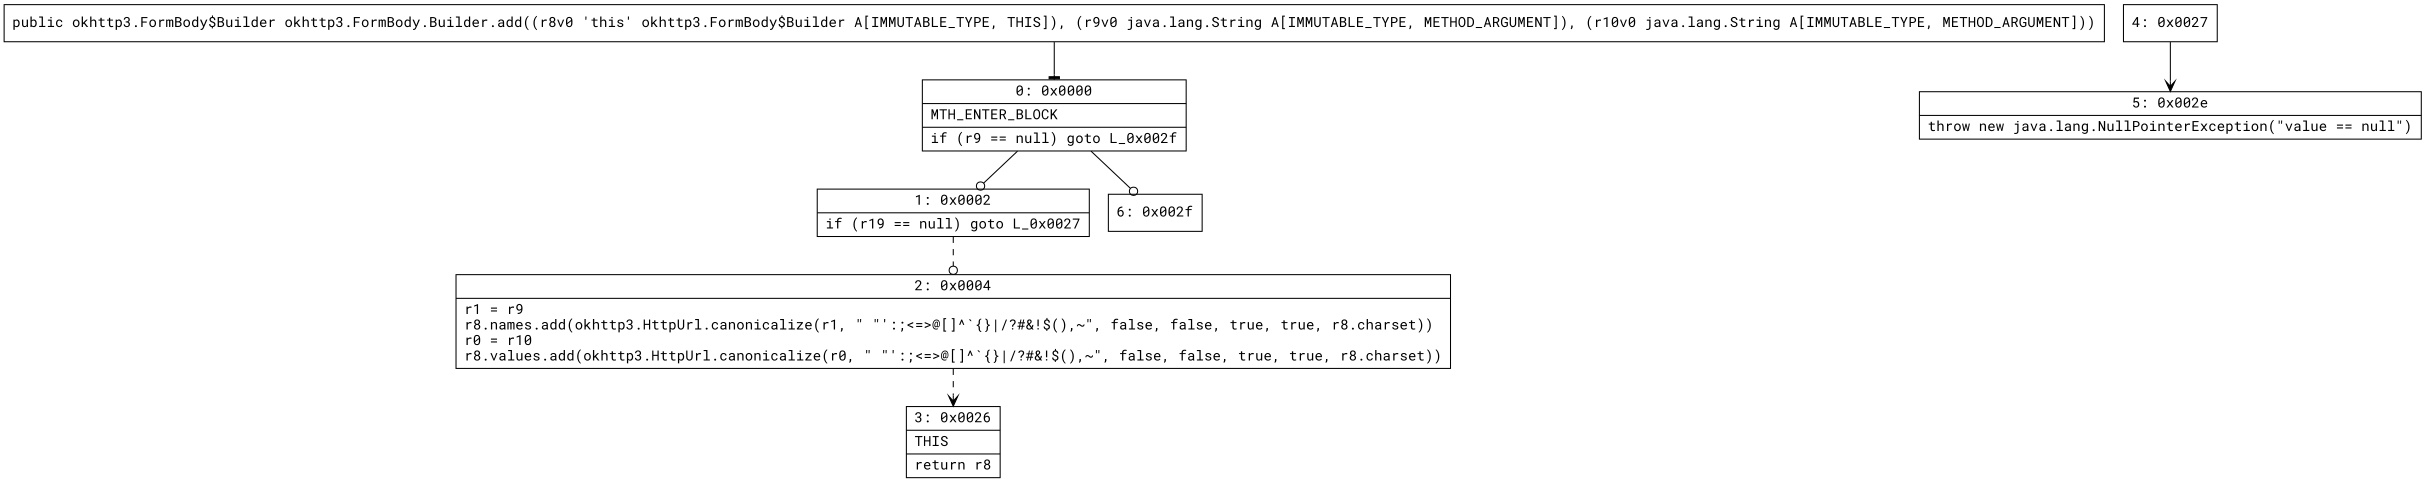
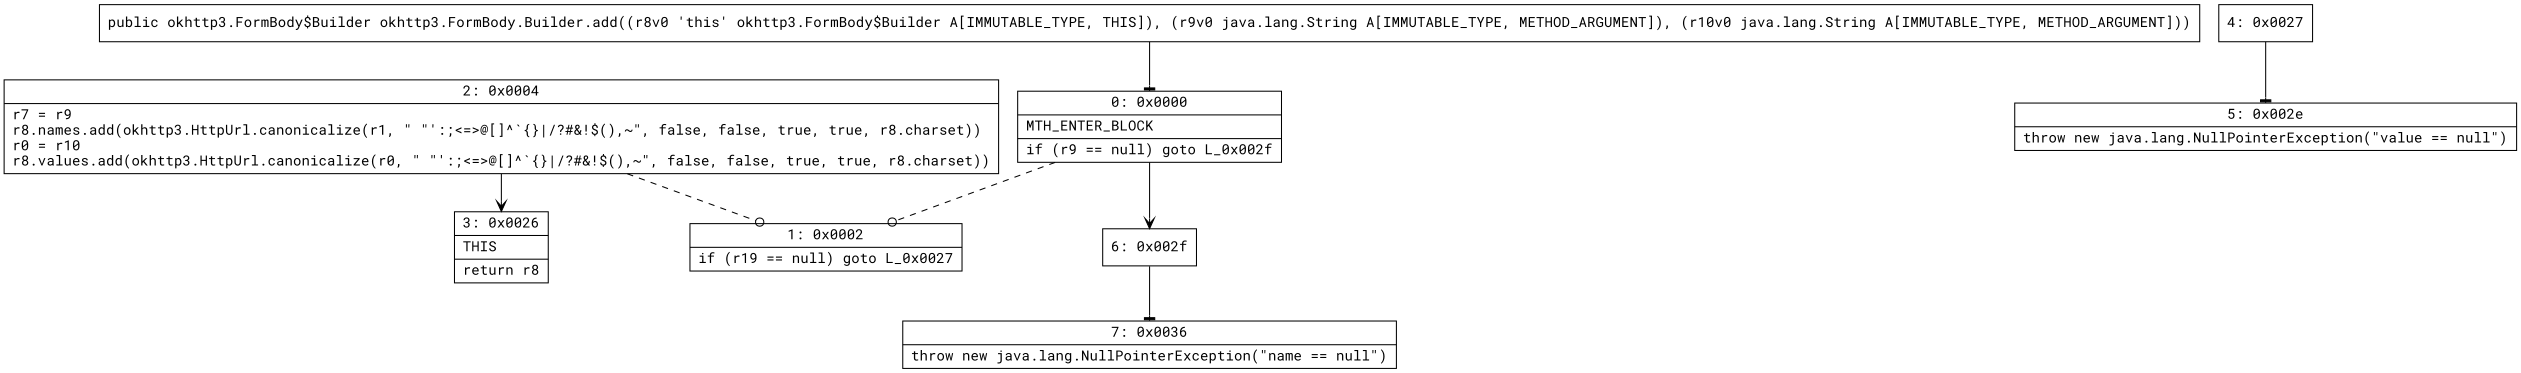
  digraph {
    fontname="Roboto Mono"
    node [fontname="Roboto Mono" shape=record]
    edge [arrowhead=vee fontname="Roboto Mono"]
    n1 [label="{0\:\ 0x0000|MTH_ENTER_BLOCK\l|if (r9 == null) goto L_0x002f\l}"]
    n2 [label="{1\:\ 0x0002|if (r19 == null) goto L_0x0027\l}"]
    n3 [label="{6\:\ 0x002f}"]
-   n4 [label="{2\:\ 0x0004|r1 = r9\lr8.names.add(okhttp3.HttpUrl.canonicalize(r1, \" \"':;\<=\>@[]^`\{\}\|\/?#&!$(),~\", false, false, true, true, r8.charset))\lr0 = r10\lr8.values.add(okhttp3.HttpUrl.canonicalize(r0, \" \"':;\<=\>@[]^`\{\}\|\/?#&!$(),~\", false, false, true, true, r8.charset))\l}"]
+   n4 [label="{2\:\ 0x0004|r7 = r9\lr8.names.add(okhttp3.HttpUrl.canonicalize(r1, \" \"':;\<=\>@[]^`\{\}\|\/?#&!$(),~\", false, false, true, true, r8.charset))\lr0 = r10\lr8.values.add(okhttp3.HttpUrl.canonicalize(r0, \" \"':;\<=\>@[]^`\{\}\|\/?#&!$(),~\", false, false, true, true, r8.charset))\l}"]
+   n5 [label="{7\:\ 0x0036|throw new java.lang.NullPointerException(\"name == null\")\l}"]
    n6 [label="{3\:\ 0x0026|THIS\l|return r8\l}"]
    n7 [label="{4\:\ 0x0027}"]
    n8 [label="{5\:\ 0x002e|throw new java.lang.NullPointerException(\"value == null\")\l}"]
    n9 [label="{public okhttp3.FormBody$Builder okhttp3.FormBody.Builder.add((r8v0 'this' okhttp3.FormBody$Builder A[IMMUTABLE_TYPE, THIS]), (r9v0 java.lang.String A[IMMUTABLE_TYPE, METHOD_ARGUMENT]), (r10v0 java.lang.String A[IMMUTABLE_TYPE, METHOD_ARGUMENT])) }"]
-   n1 -> n2 [arrowhead=odot style=solid]
-   n1 -> n3 [arrowhead=odot]
-   n2 -> n4 [arrowhead=odot style=dashed]
-   n4 -> n6 [style=dashed]
-   n7 -> n8
+   n1 -> n2 [arrowhead=odot style=dashed]
+   n1 -> n3
+   n4 -> n2 [arrowhead=odot style=dashed]
+   n3 -> n5 [arrowhead=tee]
+   n4 -> n6
+   n7 -> n8 [arrowhead=tee]
    n9 -> n1 [arrowhead=tee]
  }
